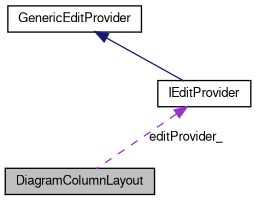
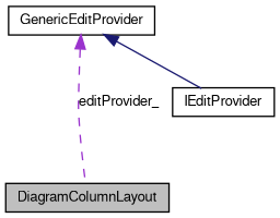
  digraph {
    node [color=black fontname=FreeSans fontsize=10 shape=record]
    edge [dir=back fontname=FreeSans fontsize=10 labelfontname=FreeSans labelfontsize=10]
    n1 [fillcolor=grey75 fontcolor=black height=0.2 label=DiagramColumnLayout style=filled width=0.4]
    n2 [height=0.2 label=GenericEditProvider width=0.4]
    n3 [height=0.2 label=IEditProvider width=0.4]
-   n3 -> n1 [color=darkorchid3 label=editProvider_ style=dashed]
+   n2 -> n1 [color=darkorchid3 label=editProvider_ style=dashed]
    n2 -> n3 [color=midnightblue style=solid]
  }
